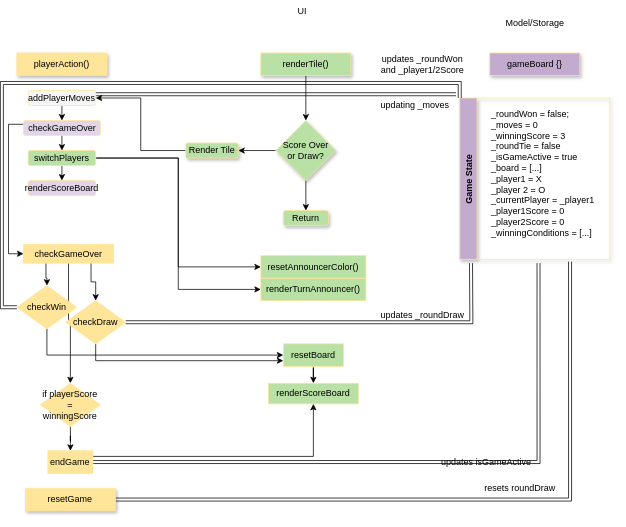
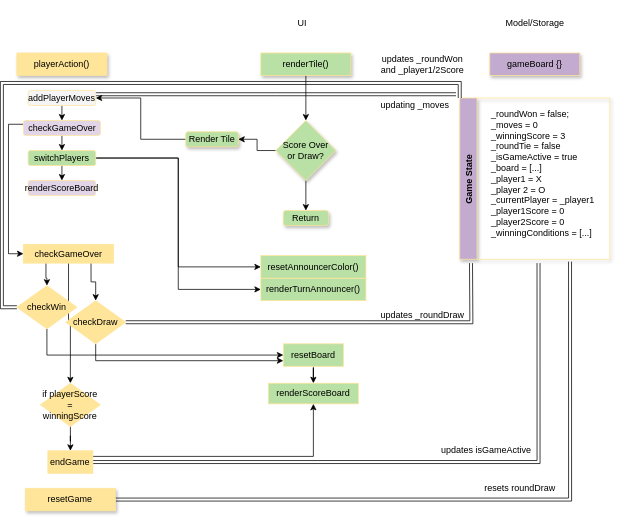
  <mxCell id="0" />
  <mxCell id="1" parent="0" />
  <mxCell id="2" value="&lt;div&gt;Model/Storage&lt;/div&gt;" style="text;html=1;resizable=0;autosize=1;align=center;verticalAlign=middle;points=[];fillColor=none;strokeColor=none;rounded=0;" parent="1" vertex="1"><mxGeometry x="665" y="20" width="90" height="20" as="geometry" /></mxCell>
- <mxCell id="3" value="&lt;div&gt;UI&lt;/div&gt;" style="text;html=1;resizable=0;autosize=1;align=center;verticalAlign=middle;points=[];fillColor=none;strokeColor=none;rounded=0;" parent="1" vertex="1"><mxGeometry x="385" y="5" width="30" height="20" as="geometry" /></mxCell>
+ <mxCell id="3" value="&lt;div&gt;UI&lt;/div&gt;" style="text;html=1;resizable=0;autosize=1;align=center;verticalAlign=middle;points=[];fillColor=none;strokeColor=none;rounded=0;" parent="1" vertex="1"><mxGeometry x="385" y="20" width="30" height="20" as="geometry" /></mxCell>
  <mxCell id="4" value="&lt;div&gt;playerAction()&lt;/div&gt;" style="rounded=0;whiteSpace=wrap;html=1;shadow=1;strokeColor=#FFE599;fillColor=#FFE599;" parent="1" vertex="1"><mxGeometry x="20" y="70" width="120" height="30" as="geometry" /></mxCell>
  <mxCell id="5" style="edgeStyle=orthogonalEdgeStyle;rounded=0;orthogonalLoop=1;jettySize=auto;html=1;exitX=0.5;exitY=1;exitDx=0;exitDy=0;" edge="1" parent="1" source="6" target="12"><mxGeometry relative="1" as="geometry" /></mxCell>
  <mxCell id="6" value="renderTile()" style="rounded=0;whiteSpace=wrap;html=1;shadow=1;strokeColor=#FFE599;fillColor=#B9E0A5;" parent="1" vertex="1"><mxGeometry x="345" y="70" width="120" height="30" as="geometry" /></mxCell>
  <mxCell id="7" value="&lt;div&gt;gameBoard {}&lt;br&gt;&lt;/div&gt;" style="rounded=0;whiteSpace=wrap;html=1;shadow=1;strokeColor=#FFE599;fillColor=#C3ABD0;" parent="1" vertex="1"><mxGeometry x="650" y="70" width="120" height="30" as="geometry" /></mxCell>
  <mxCell id="8" value="Game State" style="swimlane;horizontal=0;shadow=1;strokeColor=#FFE599;fillColor=#C3ABD0;" parent="1" vertex="1"><mxGeometry x="610" y="130" width="200" height="215" as="geometry" /></mxCell>
  <mxCell id="9" value="&lt;div align=&quot;left&quot;&gt;_roundWon = false;&lt;/div&gt;&lt;div align=&quot;left&quot;&gt;_moves = 0&lt;/div&gt;&lt;div align=&quot;left&quot;&gt;_winningScore = 3&lt;br&gt;&lt;/div&gt;&lt;div align=&quot;left&quot;&gt;_roundTie = false&lt;/div&gt;&lt;div align=&quot;left&quot;&gt;_isGameActive = true&lt;/div&gt;&lt;div align=&quot;left&quot;&gt;_board = [...]&lt;/div&gt;&lt;div align=&quot;left&quot;&gt;_player1 = X&lt;/div&gt;&lt;div align=&quot;left&quot;&gt;_player 2 = O&lt;/div&gt;&lt;div align=&quot;left&quot;&gt;_currentPlayer = _player1&lt;/div&gt;&lt;div align=&quot;left&quot;&gt;_player1Score = 0&lt;/div&gt;&lt;div align=&quot;left&quot;&gt;_player2Score = 0&lt;/div&gt;&lt;div align=&quot;left&quot;&gt;_winningConditions = [...]&lt;br&gt;&lt;/div&gt;&lt;div align=&quot;left&quot;&gt;&lt;br&gt;&lt;/div&gt;&lt;div align=&quot;left&quot;&gt;&lt;br&gt;&lt;/div&gt;" style="text;html=1;align=left;verticalAlign=middle;resizable=0;points=[];autosize=1;strokeColor=none;fillColor=none;" parent="8" vertex="1"><mxGeometry x="40" y="15" width="150" height="200" as="geometry" /></mxCell>
  <mxCell id="10" style="edgeStyle=orthogonalEdgeStyle;rounded=0;orthogonalLoop=1;jettySize=auto;html=1;exitX=0.5;exitY=1;exitDx=0;exitDy=0;entryX=0.5;entryY=0;entryDx=0;entryDy=0;" parent="1" source="12" target="15" edge="1"><mxGeometry relative="1" as="geometry" /></mxCell>
  <mxCell id="11" style="edgeStyle=orthogonalEdgeStyle;rounded=0;orthogonalLoop=1;jettySize=auto;html=1;exitX=0;exitY=0.5;exitDx=0;exitDy=0;entryX=1;entryY=0.5;entryDx=0;entryDy=0;" edge="1" parent="1" source="12" target="14"><mxGeometry relative="1" as="geometry" /></mxCell>
  <mxCell id="12" value="&lt;div&gt;Score Over&lt;/div&gt;&lt;div&gt;or Draw?&lt;br&gt;&lt;/div&gt;" style="rhombus;whiteSpace=wrap;html=1;shadow=1;strokeColor=#FFE599;fillColor=#B9E0A5;" parent="1" vertex="1"><mxGeometry x="365" y="160" width="80" height="80" as="geometry" /></mxCell>
  <mxCell id="13" style="edgeStyle=orthogonalEdgeStyle;rounded=0;orthogonalLoop=1;jettySize=auto;html=1;exitX=0;exitY=0.5;exitDx=0;exitDy=0;entryX=1;entryY=0.5;entryDx=0;entryDy=0;" edge="1" parent="1" source="14" target="18"><mxGeometry relative="1" as="geometry" /></mxCell>
- <mxCell id="14" value="Render Tile" style="rounded=1;whiteSpace=wrap;html=1;shadow=1;strokeColor=#FFE599;fillColor=#B9E0A5;" parent="1" vertex="1"><mxGeometry x="245" y="190" width="70" height="20" as="geometry" /></mxCell>
+ <mxCell id="14" value="Render Tile" style="rounded=1;whiteSpace=wrap;html=1;shadow=1;strokeColor=#FFE599;fillColor=#B9E0A5;" parent="1" vertex="1"><mxGeometry x="245" y="175" width="70" height="20" as="geometry" /></mxCell>
  <mxCell id="15" value="Return" style="rounded=1;whiteSpace=wrap;html=1;shadow=1;strokeColor=#FFE599;fillColor=#B9E0A5;" parent="1" vertex="1"><mxGeometry x="375" y="280" width="60" height="20" as="geometry" /></mxCell>
  <mxCell id="16" style="edgeStyle=orthogonalEdgeStyle;rounded=0;orthogonalLoop=1;jettySize=auto;html=1;exitX=1;exitY=0.25;exitDx=0;exitDy=0;shape=link;" edge="1" parent="1" source="18"><mxGeometry relative="1" as="geometry"><mxPoint x="605" y="125" as="targetPoint" /></mxGeometry></mxCell>
  <mxCell id="17" style="edgeStyle=orthogonalEdgeStyle;rounded=0;orthogonalLoop=1;jettySize=auto;html=1;exitX=0.5;exitY=1;exitDx=0;exitDy=0;entryX=0.5;entryY=0;entryDx=0;entryDy=0;elbow=vertical;" edge="1" parent="1" source="18" target="29"><mxGeometry relative="1" as="geometry" /></mxCell>
  <mxCell id="18" value="addPlayerMoves" style="rounded=1;whiteSpace=wrap;html=1;shadow=0;strokeColor=#FFE599;fillColor=#f5f5f5;" vertex="1" parent="1"><mxGeometry x="35" y="120" width="90" height="20" as="geometry" /></mxCell>
  <mxCell id="19" style="rounded=0;orthogonalLoop=1;jettySize=auto;html=1;exitX=1;exitY=0.5;exitDx=0;exitDy=0;entryX=0;entryY=0.5;entryDx=0;entryDy=0;edgeStyle=orthogonalEdgeStyle;" edge="1" parent="1" source="22" target="25"><mxGeometry relative="1" as="geometry" /></mxCell>
  <mxCell id="20" style="edgeStyle=orthogonalEdgeStyle;rounded=0;orthogonalLoop=1;jettySize=auto;html=1;exitX=1;exitY=0.5;exitDx=0;exitDy=0;entryX=0;entryY=0.5;entryDx=0;entryDy=0;elbow=vertical;" edge="1" parent="1" source="22" target="26"><mxGeometry relative="1" as="geometry" /></mxCell>
  <mxCell id="21" style="edgeStyle=orthogonalEdgeStyle;rounded=0;orthogonalLoop=1;jettySize=auto;html=1;exitX=0.5;exitY=1;exitDx=0;exitDy=0;entryX=0.5;entryY=0;entryDx=0;entryDy=0;elbow=vertical;" edge="1" parent="1" source="22" target="23"><mxGeometry relative="1" as="geometry" /></mxCell>
  <mxCell id="22" value="switchPlayers" style="rounded=1;whiteSpace=wrap;html=1;shadow=0;strokeColor=#FFE599;fillColor=#b9e0a5;" vertex="1" parent="1"><mxGeometry x="35" y="200" width="90" height="20" as="geometry" /></mxCell>
  <mxCell id="23" value="renderScoreBoard" style="whiteSpace=wrap;html=1;fillColor=#E1D5E7;strokeColor=#FFE599;rounded=1;shadow=0;" vertex="1" parent="1"><mxGeometry x="35" y="240" width="90" height="20" as="geometry" /></mxCell>
  <mxCell id="24" value="updating _moves" style="text;html=1;resizable=0;autosize=1;align=center;verticalAlign=middle;points=[];fillColor=none;strokeColor=none;rounded=0;shadow=0;" vertex="1" parent="1"><mxGeometry x="495" y="130" width="110" height="20" as="geometry" /></mxCell>
  <mxCell id="25" value="renderTurnAnnouncer()" style="rounded=0;whiteSpace=wrap;html=1;shadow=0;strokeColor=#FFE599;fillColor=#B9E0A5;" vertex="1" parent="1"><mxGeometry x="345" y="370" width="140" height="30" as="geometry" /></mxCell>
  <mxCell id="26" value="resetAnnouncerColor()" style="rounded=0;whiteSpace=wrap;html=1;shadow=0;strokeColor=#FFE599;fillColor=#B9E0A5;" vertex="1" parent="1"><mxGeometry x="345" y="340" width="140" height="30" as="geometry" /></mxCell>
  <mxCell id="27" style="edgeStyle=orthogonalEdgeStyle;rounded=0;orthogonalLoop=1;jettySize=auto;html=1;exitX=0.5;exitY=1;exitDx=0;exitDy=0;entryX=0.5;entryY=0;entryDx=0;entryDy=0;elbow=vertical;" edge="1" parent="1" source="29" target="22"><mxGeometry relative="1" as="geometry" /></mxCell>
  <mxCell id="28" style="edgeStyle=orthogonalEdgeStyle;rounded=0;orthogonalLoop=1;jettySize=auto;html=1;exitX=0;exitY=0.25;exitDx=0;exitDy=0;entryX=0;entryY=0.5;entryDx=0;entryDy=0;elbow=vertical;" edge="1" parent="1" source="29" target="33"><mxGeometry relative="1" as="geometry" /></mxCell>
  <mxCell id="29" value="checkGameOver" style="whiteSpace=wrap;html=1;fillColor=#E1D5E7;strokeColor=#FFE599;rounded=1;shadow=0;" vertex="1" parent="1"><mxGeometry x="28.75" y="160" width="102.5" height="20" as="geometry" /></mxCell>
  <mxCell id="30" value="" style="edgeStyle=orthogonalEdgeStyle;rounded=0;orthogonalLoop=1;jettySize=auto;html=1;elbow=vertical;exitX=0.25;exitY=1;exitDx=0;exitDy=0;" edge="1" parent="1" source="33" target="36"><mxGeometry relative="1" as="geometry" /></mxCell>
  <mxCell id="31" style="edgeStyle=orthogonalEdgeStyle;rounded=0;orthogonalLoop=1;jettySize=auto;html=1;exitX=0.75;exitY=1;exitDx=0;exitDy=0;elbow=vertical;" edge="1" parent="1" source="33" target="39"><mxGeometry relative="1" as="geometry" /></mxCell>
  <mxCell id="32" style="edgeStyle=orthogonalEdgeStyle;rounded=0;orthogonalLoop=1;jettySize=auto;html=1;elbow=vertical;entryX=0.5;entryY=0;entryDx=0;entryDy=0;" edge="1" parent="1" source="33" target="46"><mxGeometry relative="1" as="geometry"><mxPoint x="89" y="510" as="targetPoint" /></mxGeometry></mxCell>
  <mxCell id="33" value="checkGameOver" style="rounded=0;whiteSpace=wrap;html=1;shadow=0;strokeColor=#FFE599;fillColor=#FFE599;" vertex="1" parent="1"><mxGeometry x="28.75" y="325" width="120" height="25" as="geometry" /></mxCell>
  <mxCell id="34" style="edgeStyle=orthogonalEdgeStyle;rounded=0;orthogonalLoop=1;jettySize=auto;html=1;exitX=0;exitY=0.5;exitDx=0;exitDy=0;entryX=0;entryY=0;entryDx=0;entryDy=0;elbow=vertical;shape=link;" edge="1" parent="1" source="36" target="8"><mxGeometry relative="1" as="geometry" /></mxCell>
  <mxCell id="35" style="edgeStyle=orthogonalEdgeStyle;rounded=0;orthogonalLoop=1;jettySize=auto;html=1;exitX=0.5;exitY=1;exitDx=0;exitDy=0;entryX=0;entryY=0.5;entryDx=0;entryDy=0;elbow=vertical;" edge="1" parent="1" source="36" target="43"><mxGeometry relative="1" as="geometry" /></mxCell>
  <mxCell id="36" value="checkWin" style="rhombus;whiteSpace=wrap;html=1;fillColor=#FFE599;strokeColor=#FFE599;rounded=0;shadow=0;" vertex="1" parent="1"><mxGeometry x="20" y="380" width="80" height="57.5" as="geometry" /></mxCell>
  <mxCell id="37" style="edgeStyle=orthogonalEdgeStyle;shape=link;rounded=0;orthogonalLoop=1;jettySize=auto;html=1;exitX=1;exitY=0.5;exitDx=0;exitDy=0;elbow=vertical;" edge="1" parent="1" source="39"><mxGeometry relative="1" as="geometry"><mxPoint x="625" y="350" as="targetPoint" /></mxGeometry></mxCell>
  <mxCell id="38" style="edgeStyle=orthogonalEdgeStyle;rounded=0;orthogonalLoop=1;jettySize=auto;html=1;exitX=0.5;exitY=1;exitDx=0;exitDy=0;entryX=0;entryY=0.75;entryDx=0;entryDy=0;elbow=vertical;" edge="1" parent="1" source="39" target="43"><mxGeometry relative="1" as="geometry" /></mxCell>
  <mxCell id="39" value="checkDraw" style="rhombus;whiteSpace=wrap;html=1;fillColor=#FFE599;strokeColor=#FFE599;rounded=0;shadow=0;" vertex="1" parent="1"><mxGeometry x="85" y="400" width="80" height="57.5" as="geometry" /></mxCell>
  <mxCell id="40" value="&lt;div&gt;updates _roundWon&lt;/div&gt;&lt;div&gt;and _player1/2Score&lt;br&gt;&lt;/div&gt;" style="text;html=1;resizable=0;autosize=1;align=center;verticalAlign=middle;points=[];fillColor=none;strokeColor=none;rounded=0;shadow=0;" vertex="1" parent="1"><mxGeometry x="495" y="70" width="130" height="30" as="geometry" /></mxCell>
  <mxCell id="41" value="updates _roundDraw" style="text;html=1;resizable=0;autosize=1;align=center;verticalAlign=middle;points=[];fillColor=none;strokeColor=none;rounded=0;shadow=0;" vertex="1" parent="1"><mxGeometry x="495" y="410" width="130" height="20" as="geometry" /></mxCell>
  <mxCell id="42" value="" style="edgeStyle=orthogonalEdgeStyle;rounded=0;orthogonalLoop=1;jettySize=auto;html=1;elbow=vertical;" edge="1" parent="1" source="43" target="44"><mxGeometry relative="1" as="geometry" /></mxCell>
  <mxCell id="43" value="resetBoard" style="rounded=0;whiteSpace=wrap;html=1;shadow=0;strokeColor=#FFE599;fillColor=#B9E0A5;" vertex="1" parent="1"><mxGeometry x="375" y="457.5" width="80" height="30" as="geometry" /></mxCell>
  <mxCell id="44" value="renderScoreBoard" style="whiteSpace=wrap;html=1;fillColor=#B9E0A5;strokeColor=#FFE599;rounded=0;shadow=0;" vertex="1" parent="1"><mxGeometry x="355" y="510" width="120" height="27.5" as="geometry" /></mxCell>
  <mxCell id="45" value="" style="edgeStyle=orthogonalEdgeStyle;rounded=0;orthogonalLoop=1;jettySize=auto;html=1;elbow=vertical;" edge="1" parent="1" source="46" target="49"><mxGeometry relative="1" as="geometry" /></mxCell>
  <mxCell id="46" value="if playerScore = winningScore" style="rhombus;whiteSpace=wrap;html=1;fillColor=#FFE599;strokeColor=#FFE599;rounded=0;shadow=0;" vertex="1" parent="1"><mxGeometry x="51.25" y="510" width="80" height="57.5" as="geometry" /></mxCell>
  <mxCell id="47" style="edgeStyle=orthogonalEdgeStyle;rounded=0;orthogonalLoop=1;jettySize=auto;html=1;exitX=1;exitY=0.5;exitDx=0;exitDy=0;entryX=0.433;entryY=1.025;entryDx=0;entryDy=0;entryPerimeter=0;elbow=vertical;shape=link;" edge="1" parent="1" source="49" target="9"><mxGeometry relative="1" as="geometry" /></mxCell>
  <mxCell id="48" style="edgeStyle=orthogonalEdgeStyle;rounded=0;orthogonalLoop=1;jettySize=auto;html=1;exitX=1;exitY=0.25;exitDx=0;exitDy=0;entryX=0.5;entryY=1;entryDx=0;entryDy=0;elbow=vertical;" edge="1" parent="1" source="49" target="44"><mxGeometry relative="1" as="geometry" /></mxCell>
  <mxCell id="49" value="endGame" style="whiteSpace=wrap;html=1;fillColor=#FFE599;strokeColor=#FFE599;rounded=0;shadow=0;" vertex="1" parent="1"><mxGeometry x="61.25" y="600" width="60" height="30" as="geometry" /></mxCell>
- <mxCell id="50" value="updates isGameActive" style="text;html=1;resizable=0;autosize=1;align=center;verticalAlign=middle;points=[];fillColor=none;strokeColor=none;rounded=0;shadow=0;" vertex="1" parent="1"><mxGeometry x="575" y="605" width="140" height="20" as="geometry" /></mxCell>
+ <mxCell id="50" value="updates isGameActive" style="text;html=1;resizable=0;autosize=1;align=center;verticalAlign=middle;points=[];fillColor=none;strokeColor=none;rounded=0;shadow=0;" vertex="1" parent="1"><mxGeometry x="575" y="590" width="140" height="20" as="geometry" /></mxCell>
  <mxCell id="51" style="edgeStyle=orthogonalEdgeStyle;rounded=0;orthogonalLoop=1;jettySize=auto;html=1;exitX=1;exitY=0.5;exitDx=0;exitDy=0;entryX=0.713;entryY=1.015;entryDx=0;entryDy=0;entryPerimeter=0;elbow=vertical;shape=link;" edge="1" parent="1" source="52" target="9"><mxGeometry relative="1" as="geometry" /></mxCell>
  <mxCell id="52" value="resetGame" style="rounded=0;whiteSpace=wrap;html=1;shadow=1;strokeColor=#FFE599;fillColor=#FFE599;" vertex="1" parent="1"><mxGeometry x="31.25" y="650" width="120" height="30" as="geometry" /></mxCell>
  <mxCell id="53" value="resets roundDraw" style="text;html=1;resizable=0;autosize=1;align=center;verticalAlign=middle;points=[];fillColor=none;strokeColor=none;rounded=0;shadow=0;" vertex="1" parent="1"><mxGeometry x="635" y="640" width="110" height="20" as="geometry" /></mxCell>
